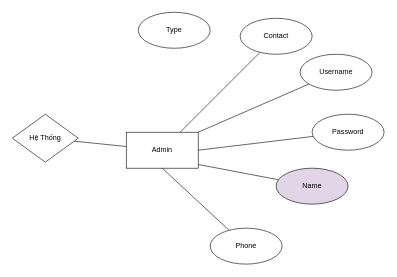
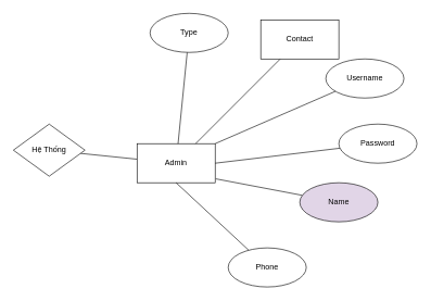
  <mxCell id="0" />
  <mxCell id="1" parent="0" />
  <mxCell id="2" value="" style="edgeStyle=none;rounded=0;orthogonalLoop=1;jettySize=auto;html=1;endArrow=none;endFill=0;" edge="1" parent="1" source="3" target="16"><mxGeometry relative="1" as="geometry" /></mxCell>
  <mxCell id="3" value="Admin" style="rounded=0;whiteSpace=wrap;html=1;" vertex="1" parent="1"><mxGeometry x="210" y="220" width="120" height="60" as="geometry" /></mxCell>
  <mxCell id="4" value="" style="edgeStyle=none;rounded=0;orthogonalLoop=1;jettySize=auto;html=1;startArrow=none;startFill=0;endArrow=none;endFill=0;exitX=0.75;exitY=0;exitDx=0;exitDy=0;" edge="1" parent="1" target="9" source="3"><mxGeometry relative="1" as="geometry"><mxPoint x="405.921" y="130" as="sourcePoint" /></mxGeometry></mxCell>
  <mxCell id="5" value="" style="edgeStyle=none;rounded=0;orthogonalLoop=1;jettySize=auto;html=1;startArrow=none;startFill=0;endArrow=none;endFill=0;exitX=1.008;exitY=0.9;exitDx=0;exitDy=0;exitPerimeter=0;" edge="1" parent="1" target="10" source="3"><mxGeometry relative="1" as="geometry"><mxPoint x="442.35" y="182.105" as="sourcePoint" /></mxGeometry></mxCell>
  <mxCell id="6" value="" style="edgeStyle=none;rounded=0;orthogonalLoop=1;jettySize=auto;html=1;startArrow=none;startFill=0;endArrow=none;endFill=0;exitX=0.5;exitY=1;exitDx=0;exitDy=0;" edge="1" parent="1" target="11" source="3"><mxGeometry relative="1" as="geometry"><mxPoint x="399.997" y="190" as="sourcePoint" /></mxGeometry></mxCell>
  <mxCell id="7" value="" style="edgeStyle=none;rounded=0;orthogonalLoop=1;jettySize=auto;html=1;startArrow=none;startFill=0;endArrow=none;endFill=0;exitX=1;exitY=0;exitDx=0;exitDy=0;" edge="1" parent="1" target="12" source="3"><mxGeometry relative="1" as="geometry"><mxPoint x="442.35" y="137.143" as="sourcePoint" /></mxGeometry></mxCell>
  <mxCell id="8" value="" style="edgeStyle=none;rounded=0;orthogonalLoop=1;jettySize=auto;html=1;startArrow=none;startFill=0;endArrow=none;endFill=0;exitX=1;exitY=0.5;exitDx=0;exitDy=0;" edge="1" parent="1" target="13" source="3"><mxGeometry relative="1" as="geometry"><mxPoint x="442.35" y="160" as="sourcePoint" /></mxGeometry></mxCell>
- <mxCell id="9" value="Contact" style="ellipse;whiteSpace=wrap;html=1;rounded=0;" vertex="1" parent="1"><mxGeometry x="400" y="30" width="120" height="60" as="geometry" /></mxCell>
+ <mxCell id="9" value="Contact" style="whiteSpace=wrap;html=1;rounded=0;" vertex="1" parent="1"><mxGeometry x="400" y="30" width="120" height="60" as="geometry" /></mxCell>
  <mxCell id="10" value="Name" style="ellipse;whiteSpace=wrap;html=1;rounded=0;fillColor=#e1d5e7;" vertex="1" parent="1"><mxGeometry x="460" y="280" width="120" height="60" as="geometry" /></mxCell>
  <mxCell id="11" value="Phone" style="ellipse;whiteSpace=wrap;html=1;rounded=0;" vertex="1" parent="1"><mxGeometry x="350" y="380" width="120" height="60" as="geometry" /></mxCell>
  <mxCell id="12" value="Username" style="ellipse;whiteSpace=wrap;html=1;rounded=0;" vertex="1" parent="1"><mxGeometry x="500" y="90" width="120" height="60" as="geometry" /></mxCell>
  <mxCell id="13" value="Password" style="ellipse;whiteSpace=wrap;html=1;rounded=0;" vertex="1" parent="1"><mxGeometry x="520" y="190" width="120" height="60" as="geometry" /></mxCell>
+ <mxCell id="14" style="edgeStyle=none;rounded=0;orthogonalLoop=1;jettySize=auto;html=1;endArrow=none;endFill=0;" edge="1" parent="1" source="15" target="3"><mxGeometry relative="1" as="geometry" /></mxCell>
  <mxCell id="15" value="Type" style="ellipse;whiteSpace=wrap;html=1;" vertex="1" parent="1"><mxGeometry x="230" y="20" width="120" height="60" as="geometry" /></mxCell>
  <mxCell id="16" value="Hệ Thống" style="rhombus;whiteSpace=wrap;html=1;rounded=0;" vertex="1" parent="1"><mxGeometry x="20" y="190" width="110" height="80" as="geometry" /></mxCell>
